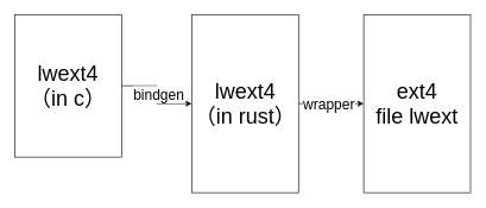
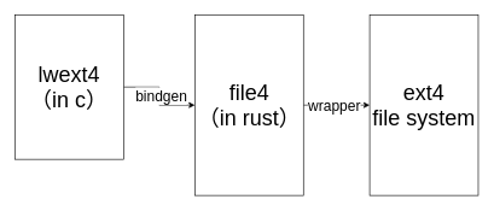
  <mxCell id="0" />
  <mxCell id="1" parent="0" />
  <mxCell id="2" style="edgeStyle=orthogonalEdgeStyle;rounded=0;orthogonalLoop=1;jettySize=auto;html=1;" edge="1" parent="1" source="4" target="7"><mxGeometry relative="1" as="geometry" /></mxCell>
  <mxCell id="3" value="&lt;font style=&quot;font-size: 20px;&quot;&gt;bindgen&lt;/font&gt;" style="edgeLabel;html=1;align=center;verticalAlign=middle;resizable=0;points=[];" vertex="1" connectable="0" parent="2"><mxGeometry x="-0.02" y="2" relative="1" as="geometry"><mxPoint as="offset" /></mxGeometry></mxCell>
  <mxCell id="4" value="&lt;font style=&quot;font-size: 30px;&quot;&gt;lwext4&lt;/font&gt;&lt;div&gt;&lt;font style=&quot;font-size: 30px;&quot;&gt;（in c）&lt;/font&gt;&lt;/div&gt;" style="rounded=0;whiteSpace=wrap;html=1;" vertex="1" parent="1"><mxGeometry x="20" y="20" width="150" height="200" as="geometry" /></mxCell>
  <mxCell id="5" style="edgeStyle=orthogonalEdgeStyle;rounded=0;orthogonalLoop=1;jettySize=auto;html=1;entryX=0;entryY=0.5;entryDx=0;entryDy=0;" edge="1" parent="1" source="7" target="8"><mxGeometry relative="1" as="geometry" /></mxCell>
  <mxCell id="6" value="&lt;font style=&quot;font-size: 20px;&quot;&gt;wrapper&lt;/font&gt;" style="edgeLabel;html=1;align=center;verticalAlign=middle;resizable=0;points=[];" vertex="1" connectable="0" parent="5"><mxGeometry x="-0.075" y="-4" relative="1" as="geometry"><mxPoint y="-4" as="offset" /></mxGeometry></mxCell>
- <mxCell id="7" value="&lt;font style=&quot;font-size: 30px;&quot;&gt;lwext4&lt;/font&gt;&lt;div&gt;&lt;font style=&quot;font-size: 30px;&quot;&gt;（in rust）&lt;/font&gt;&lt;/div&gt;" style="rounded=0;whiteSpace=wrap;html=1;" vertex="1" parent="1"><mxGeometry x="268.5" y="20" width="150" height="250" as="geometry" /></mxCell>
- <mxCell id="8" value="&lt;span style=&quot;font-size: 30px;&quot;&gt;ext4&lt;/span&gt;&lt;div&gt;&lt;span style=&quot;font-size: 30px;&quot;&gt;file lwext&lt;/span&gt;&lt;/div&gt;" style="rounded=0;whiteSpace=wrap;html=1;" vertex="1" parent="1"><mxGeometry x="510" y="20" width="150" height="250" as="geometry" /></mxCell>
+ <mxCell id="7" value="&lt;font style=&quot;font-size: 30px;&quot;&gt;file4&lt;/font&gt;&lt;div&gt;&lt;font style=&quot;font-size: 30px;&quot;&gt;（in rust）&lt;/font&gt;&lt;/div&gt;" style="rounded=0;whiteSpace=wrap;html=1;" vertex="1" parent="1"><mxGeometry x="268.5" y="20" width="150" height="250" as="geometry" /></mxCell>
+ <mxCell id="8" value="&lt;span style=&quot;font-size: 30px;&quot;&gt;ext4&lt;/span&gt;&lt;div&gt;&lt;span style=&quot;font-size: 30px;&quot;&gt;file system&lt;/span&gt;&lt;/div&gt;" style="rounded=0;whiteSpace=wrap;html=1;" vertex="1" parent="1"><mxGeometry x="510" y="20" width="150" height="250" as="geometry" /></mxCell>
